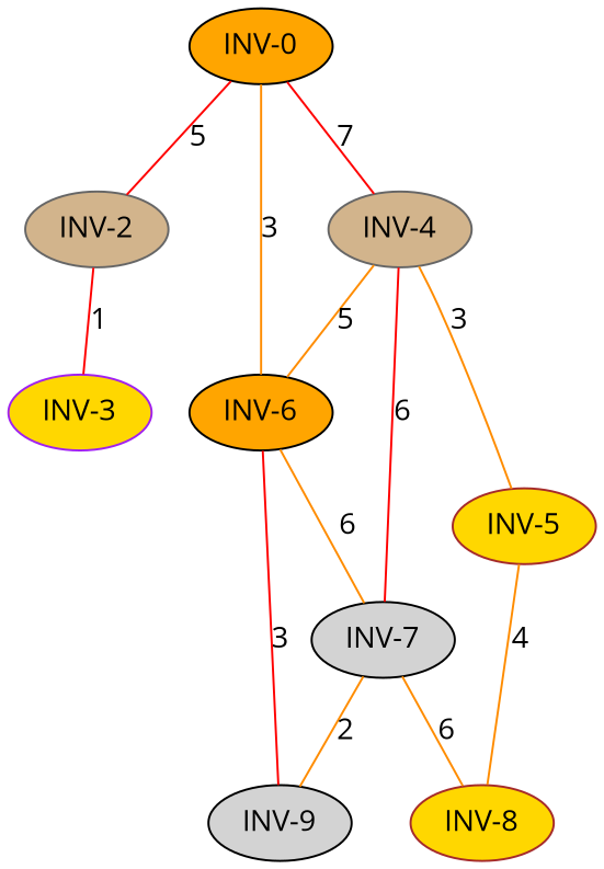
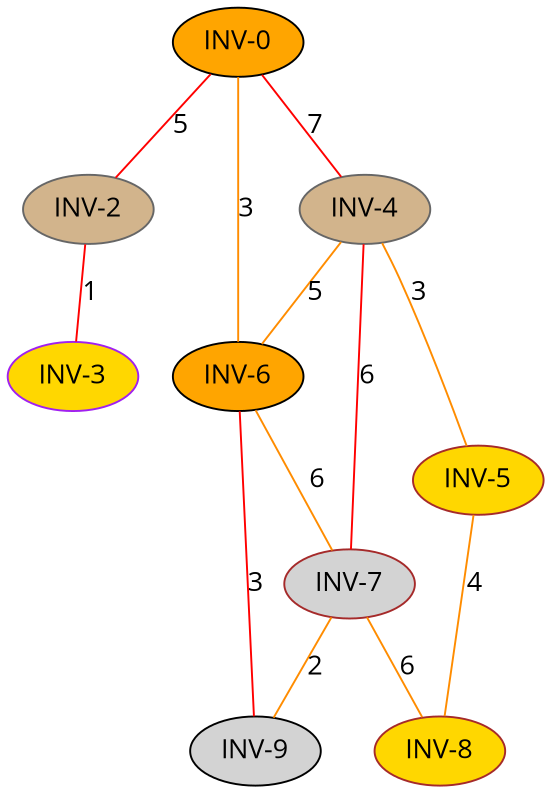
  strict graph {
    fontname="Open Sans"
    node [color=black fillcolor=gold fontname="Open Sans" style=filled]
    edge [color=darkorange fontname="Open Sans"]
    n1 [fillcolor=orange label="INV-0"]
    n2 [color=gray40 fillcolor=tan label="INV-2"]
    n3 [color=gray40 fillcolor=tan label="INV-4"]
    n4 [fillcolor=orange label="INV-6"]
    n5 [color=purple label="INV-3"]
    n6 [color=brown label="INV-5"]
-   n7 [fillcolor=lightgrey label="INV-7"]
+   n7 [color=brown fillcolor=lightgrey label="INV-7"]
    n8 [fillcolor=lightgrey label="INV-9"]
    n9 [color=brown label="INV-8"]
    n1 -- n2 [color=red label=5]
    n1 -- n3 [color=red label=7]
    n1 -- n4 [label=3]
    n2 -- n5 [color=red label=1]
    n3 -- n4 [label=5]
    n3 -- n6 [label=3]
    n3 -- n7 [color=red label=6]
    n4 -- n7 [label=6]
    n4 -- n8 [color=red label=3]
    n6 -- n9 [label=4]
    n7 -- n8 [label=2]
    n7 -- n9 [label=6]
  }
